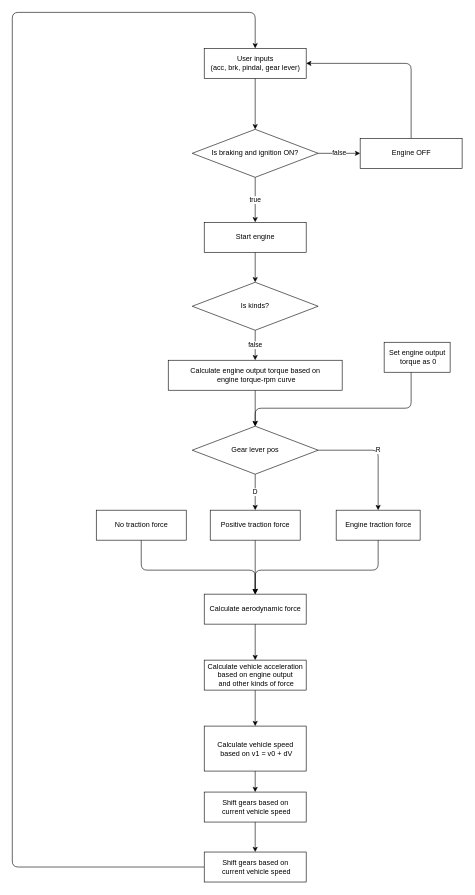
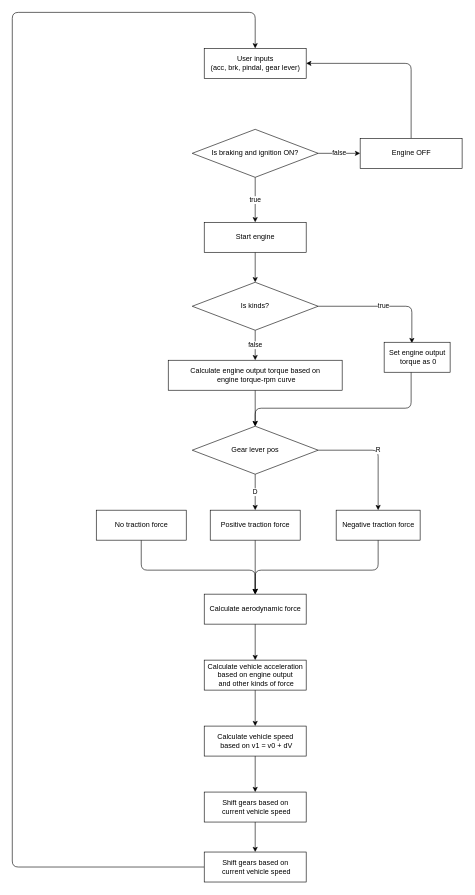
  <mxCell id="0" />
  <mxCell id="1" parent="0" />
- <mxCell id="2" style="edgeStyle=orthogonalEdgeStyle;html=1;entryX=0.5;entryY=0;entryDx=0;entryDy=0;" edge="1" parent="1" source="3" target="32"><mxGeometry relative="1" as="geometry"><mxPoint x="425" y="60" as="targetPoint" /></mxGeometry></mxCell>
  <mxCell id="3" value="User inputs&lt;br&gt;(acc, brk, pindal, gear lever)" style="html=1;" vertex="1" parent="1"><mxGeometry x="340" y="80" width="170" height="50" as="geometry" /></mxCell>
  <mxCell id="4" value="false" style="edgeStyle=none;html=1;entryX=0.5;entryY=0;entryDx=0;entryDy=0;" edge="1" parent="1" source="6" target="8"><mxGeometry relative="1" as="geometry" /></mxCell>
+ <mxCell id="5" value="true" style="edgeStyle=orthogonalEdgeStyle;html=1;entryX=0.42;entryY=0.031;entryDx=0;entryDy=0;entryPerimeter=0;exitX=1;exitY=0.5;exitDx=0;exitDy=0;" edge="1" parent="1" source="6" target="10"><mxGeometry relative="1" as="geometry" /></mxCell>
  <mxCell id="6" value="Is kinds?" style="rhombus;whiteSpace=wrap;html=1;" vertex="1" parent="1"><mxGeometry x="320" y="470" width="210" height="80" as="geometry" /></mxCell>
  <mxCell id="7" style="edgeStyle=none;html=1;entryX=0.5;entryY=0;entryDx=0;entryDy=0;" edge="1" parent="1" source="8" target="13"><mxGeometry relative="1" as="geometry" /></mxCell>
  <mxCell id="8" value="Calculate engine output torque based on&lt;br&gt;&amp;nbsp;engine torque-rpm curve" style="html=1;" vertex="1" parent="1"><mxGeometry x="280" y="600" width="290" height="50" as="geometry" /></mxCell>
  <mxCell id="9" style="edgeStyle=orthogonalEdgeStyle;html=1;entryX=0.5;entryY=0;entryDx=0;entryDy=0;" edge="1" parent="1" source="10" target="13"><mxGeometry relative="1" as="geometry"><Array as="points"><mxPoint x="685" y="680" /><mxPoint x="425" y="680" /></Array></mxGeometry></mxCell>
  <mxCell id="10" value="Set engine output&lt;br&gt;&amp;nbsp;torque as 0" style="html=1;" vertex="1" parent="1"><mxGeometry x="640" y="570" width="110" height="50" as="geometry" /></mxCell>
  <mxCell id="11" value="D" style="edgeStyle=none;html=1;entryX=0.5;entryY=0;entryDx=0;entryDy=0;" edge="1" parent="1" source="13" target="15"><mxGeometry relative="1" as="geometry" /></mxCell>
  <mxCell id="12" value="R" style="edgeStyle=orthogonalEdgeStyle;html=1;entryX=0.5;entryY=0;entryDx=0;entryDy=0;exitX=1;exitY=0.5;exitDx=0;exitDy=0;" edge="1" parent="1" source="13" target="17"><mxGeometry relative="1" as="geometry" /></mxCell>
  <mxCell id="13" value="Gear lever pos" style="rhombus;whiteSpace=wrap;html=1;" vertex="1" parent="1"><mxGeometry x="320" y="710" width="210" height="80" as="geometry" /></mxCell>
  <mxCell id="14" style="edgeStyle=orthogonalEdgeStyle;html=1;" edge="1" parent="1" source="15" target="21"><mxGeometry relative="1" as="geometry" /></mxCell>
  <mxCell id="15" value="Positive traction force" style="html=1;" vertex="1" parent="1"><mxGeometry x="350" y="850" width="150" height="50" as="geometry" /></mxCell>
  <mxCell id="16" style="edgeStyle=orthogonalEdgeStyle;html=1;" edge="1" parent="1" source="17" target="21"><mxGeometry relative="1" as="geometry"><Array as="points"><mxPoint x="630" y="950" /><mxPoint x="425" y="950" /></Array></mxGeometry></mxCell>
- <mxCell id="17" value="Engine traction force" style="html=1;" vertex="1" parent="1"><mxGeometry x="560" y="850" width="140" height="50" as="geometry" /></mxCell>
+ <mxCell id="17" value="Negative traction force" style="html=1;" vertex="1" parent="1"><mxGeometry x="560" y="850" width="140" height="50" as="geometry" /></mxCell>
  <mxCell id="18" style="edgeStyle=orthogonalEdgeStyle;html=1;" edge="1" parent="1" source="19" target="21"><mxGeometry relative="1" as="geometry"><Array as="points"><mxPoint x="235" y="950" /><mxPoint x="425" y="950" /></Array></mxGeometry></mxCell>
  <mxCell id="19" value="No traction force" style="html=1;" vertex="1" parent="1"><mxGeometry x="160" y="850" width="150" height="50" as="geometry" /></mxCell>
  <mxCell id="20" style="edgeStyle=orthogonalEdgeStyle;html=1;entryX=0.5;entryY=0;entryDx=0;entryDy=0;" edge="1" parent="1" source="21" target="23"><mxGeometry relative="1" as="geometry" /></mxCell>
  <mxCell id="21" value="Calculate aerodynamic force" style="html=1;" vertex="1" parent="1"><mxGeometry x="340" y="990" width="170" height="50" as="geometry" /></mxCell>
  <mxCell id="22" style="edgeStyle=orthogonalEdgeStyle;html=1;" edge="1" parent="1" source="23" target="25"><mxGeometry relative="1" as="geometry" /></mxCell>
  <mxCell id="23" value="Calculate vehicle acceleration&lt;br&gt;based on engine output&lt;br&gt;&amp;nbsp;and other kinds of force" style="html=1;" vertex="1" parent="1"><mxGeometry x="340" y="1100" width="170" height="50" as="geometry" /></mxCell>
  <mxCell id="24" style="edgeStyle=orthogonalEdgeStyle;html=1;" edge="1" parent="1" source="25" target="27"><mxGeometry relative="1" as="geometry" /></mxCell>
- <mxCell id="25" value="Calculate vehicle speed&lt;br&gt;&amp;nbsp;based on v1 = v0 + dV" style="html=1;" vertex="1" parent="1"><mxGeometry x="340" y="1210" width="170" height="75" as="geometry" /></mxCell>
+ <mxCell id="25" value="Calculate vehicle speed&lt;br&gt;&amp;nbsp;based on v1 = v0 + dV" style="html=1;" vertex="1" parent="1"><mxGeometry x="340" y="1210" width="170" height="50" as="geometry" /></mxCell>
  <mxCell id="26" style="edgeStyle=orthogonalEdgeStyle;html=1;" edge="1" parent="1" source="27" target="29"><mxGeometry relative="1" as="geometry" /></mxCell>
  <mxCell id="27" value="Shift gears based on&lt;br&gt;&amp;nbsp;current vehicle speed" style="html=1;" vertex="1" parent="1"><mxGeometry x="340" y="1320" width="170" height="50" as="geometry" /></mxCell>
  <mxCell id="28" style="edgeStyle=orthogonalEdgeStyle;html=1;entryX=0.5;entryY=0;entryDx=0;entryDy=0;" edge="1" parent="1" source="29" target="3"><mxGeometry relative="1" as="geometry"><Array as="points"><mxPoint x="20" y="1445" /><mxPoint x="20" y="20" /><mxPoint x="425" y="20" /></Array></mxGeometry></mxCell>
  <mxCell id="29" value="Shift gears based on&lt;br&gt;&amp;nbsp;current vehicle speed" style="html=1;" vertex="1" parent="1"><mxGeometry x="340" y="1420" width="170" height="50" as="geometry" /></mxCell>
  <mxCell id="30" value="true" style="edgeStyle=orthogonalEdgeStyle;html=1;" edge="1" parent="1" source="32" target="34"><mxGeometry relative="1" as="geometry" /></mxCell>
  <mxCell id="31" value="false" style="edgeStyle=orthogonalEdgeStyle;html=1;entryX=0;entryY=0.5;entryDx=0;entryDy=0;" edge="1" parent="1" source="32" target="36"><mxGeometry relative="1" as="geometry" /></mxCell>
  <mxCell id="32" value="Is braking and ignition ON?" style="rhombus;whiteSpace=wrap;html=1;" vertex="1" parent="1"><mxGeometry x="320" y="215" width="210" height="80" as="geometry" /></mxCell>
  <mxCell id="33" style="edgeStyle=orthogonalEdgeStyle;html=1;entryX=0.5;entryY=0;entryDx=0;entryDy=0;" edge="1" parent="1" source="34" target="6"><mxGeometry relative="1" as="geometry" /></mxCell>
  <mxCell id="34" value="Start engine" style="html=1;" vertex="1" parent="1"><mxGeometry x="340" y="370" width="170" height="50" as="geometry" /></mxCell>
  <mxCell id="35" value="" style="edgeStyle=orthogonalEdgeStyle;html=1;entryX=1;entryY=0.5;entryDx=0;entryDy=0;exitX=0.5;exitY=0;exitDx=0;exitDy=0;" edge="1" parent="1" source="36" target="3"><mxGeometry relative="1" as="geometry" /></mxCell>
  <mxCell id="36" value="Engine OFF" style="html=1;" vertex="1" parent="1"><mxGeometry x="600" y="230" width="170" height="50" as="geometry" /></mxCell>
